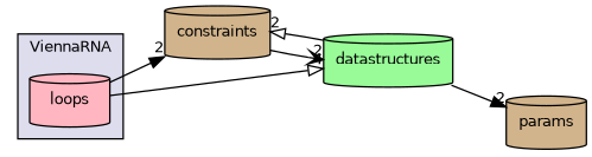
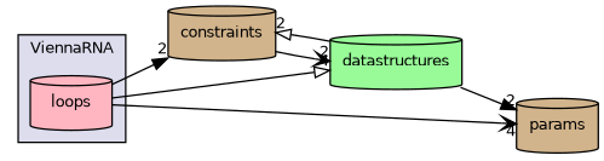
  digraph {
    compound=true
    rankdir=LR
    node [fillcolor=tan fontname=Helvetica fontsize=10 shape=cylinder style=filled]
    edge [arrowhead=normal headlabel=2 labeldistance=1.5 labelfontname=Helvetica labelfontsize=10]
    n1 [fillcolor=lightpink label=loops pencolor=black]
    n2 [label=constraints]
    n3 [label=params]
    n4 [fillcolor=palegreen label=datastructures]
    subgraph cluster_1 {
      bgcolor="#ddddee"
      fontname=Helvetica
      fontsize=10
      label=ViennaRNA
      pencolor=black
      n1
    }
    n1 -> n2
+   n1 -> n3 [arrowhead=vee headlabel=4]
    n1 -> n4 [arrowhead=onormal headlabel=4]
    n2 -> n4 [arrowhead=vee]
    n4 -> n2 [arrowhead=onormal]
    n4 -> n3
  }
